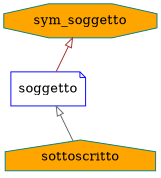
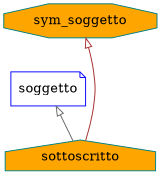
  digraph {
    rankdir=BT
    node [color=teal fillcolor=orange style=filled]
    edge [arrowhead=empty]
    n1 [label=sottoscritto shape=house]
    n2 [color=blue fillcolor=white label=soggetto shape=note]
    n3 [label=sym_soggetto shape=octagon]
    subgraph sub_1 {
      rank=source
      n1
    }
    subgraph sub_2 {
      rank=same
      n2
    }
    subgraph sub_3 {
      rank=same
      n3
    }
    subgraph sub_4 {
      rank=same
    }
    subgraph sub_5 {
      rank=same
    }
    n1 -> n2 [color=gray40]
-   n2 -> n3 [color=brown]
+   n1 -> n3 [color=brown]
  }
